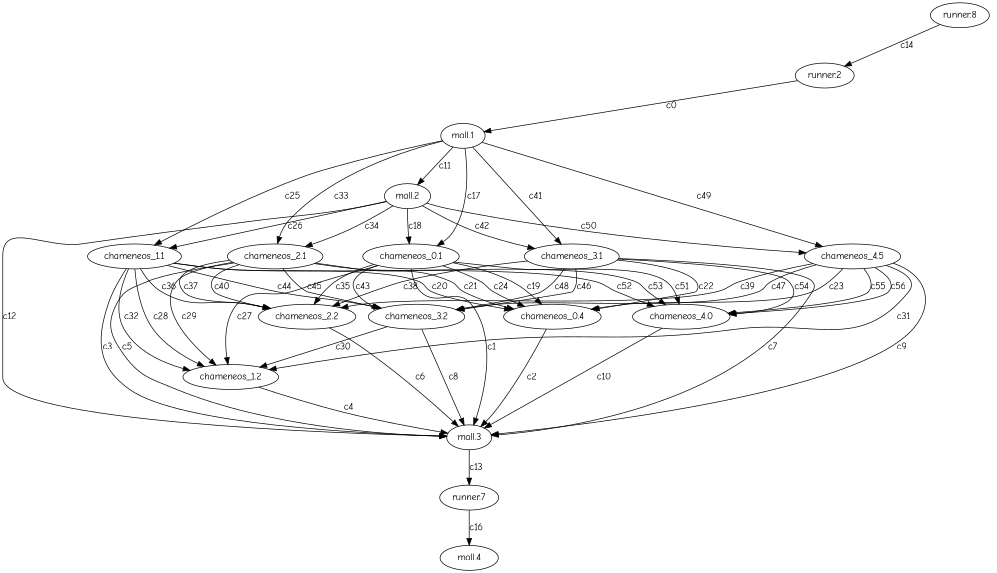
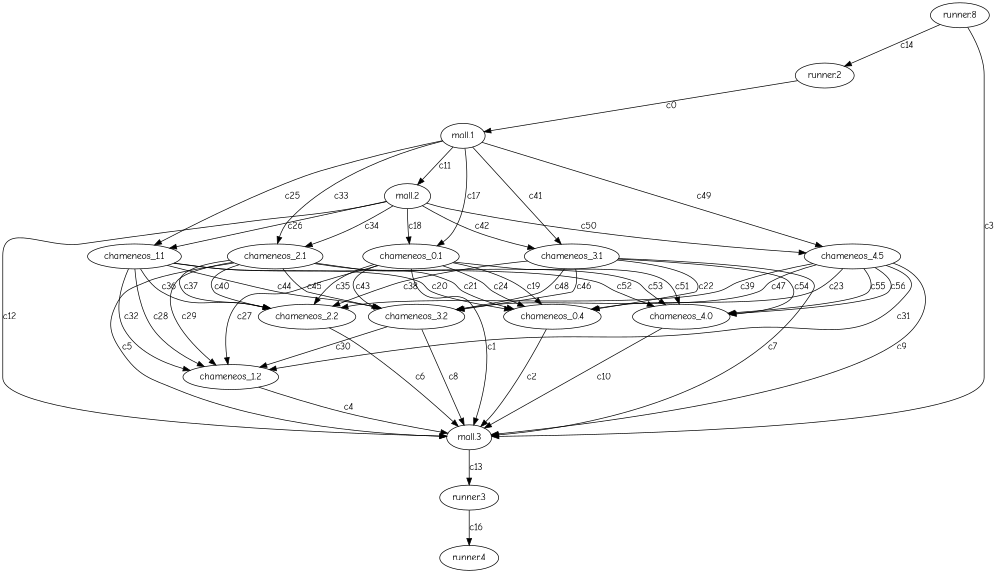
  digraph {
    fontname="Comic Neue"
    node [fontname="Comic Neue"]
    edge [fontname="Comic Neue"]
    n1 [label="runner.2"]
    n2 [label="mall.1"]
    n3 [label="chameneos_0.1"]
    n4 [label="chameneos_1.1"]
    n5 [label="chameneos_2.1"]
    n6 [label="chameneos_3.1"]
    n7 [label="chameneos_4.5"]
    n8 [label="mall.2"]
-   n9 [label="runner.7"]
-   n10 [label="mall.4"]
+   n9 [label="runner.3"]
+   n10 [label="runner.4"]
    n11 [label="mall.3"]
    n12 [label="chameneos_0.4"]
    n13 [label="chameneos_1.2"]
    n14 [label="chameneos_2.2"]
    n15 [label="chameneos_3.2"]
    n16 [label="chameneos_4.0"]
    n17 [label="runner.8"]
    n1 -> n2 [label=c0]
    n2 -> n3 [label=c17]
    n2 -> n4 [label=c25]
    n2 -> n5 [label=c33]
    n2 -> n6 [label=c41]
    n2 -> n7 [label=c49]
    n2 -> n8 [label=c11]
    n3 -> n11 [label=c1]
    n3 -> n12 [label=c19]
    n3 -> n12 [label=c24]
    n3 -> n13 [label=c27]
    n3 -> n14 [label=c35]
    n3 -> n15 [label=c43]
    n3 -> n16 [label=c51]
-   n4 -> n11 [label=c3]
+   n17 -> n11 [label=c3]
    n4 -> n12 [label=c20]
    n4 -> n13 [label=c28]
    n4 -> n13 [label=c32]
    n4 -> n14 [label=c36]
    n4 -> n15 [label=c44]
    n4 -> n16 [label=c52]
    n5 -> n11 [label=c5]
    n5 -> n12 [label=c21]
    n5 -> n13 [label=c29]
    n5 -> n14 [label=c37]
    n5 -> n14 [label=c40]
    n5 -> n15 [label=c45]
    n5 -> n16 [label=c53]
    n6 -> n11 [label=c7]
    n6 -> n12 [label=c22]
    n6 -> n14 [label=c38]
    n6 -> n15 [label=c46]
    n6 -> n15 [label=c48]
    n6 -> n16 [label=c54]
    n7 -> n11 [label=c9]
    n7 -> n12 [label=c23]
    n7 -> n13 [label=c31]
    n7 -> n14 [label=c39]
    n7 -> n15 [label=c47]
    n7 -> n16 [label=c55]
    n7 -> n16 [label=c56]
    n8 -> n3 [label=c18]
    n8 -> n4 [label=c26]
    n8 -> n5 [label=c34]
    n8 -> n6 [label=c42]
    n8 -> n7 [label=c50]
    n8 -> n11 [label=c12]
    n9 -> n10 [label=c16]
    n11 -> n9 [label=c13]
    n12 -> n11 [label=c2]
    n13 -> n11 [label=c4]
    n14 -> n11 [label=c6]
    n15 -> n11 [label=c8]
    n15 -> n13 [label=c30]
    n16 -> n11 [label=c10]
    n17 -> n1 [label=c14]
  }
